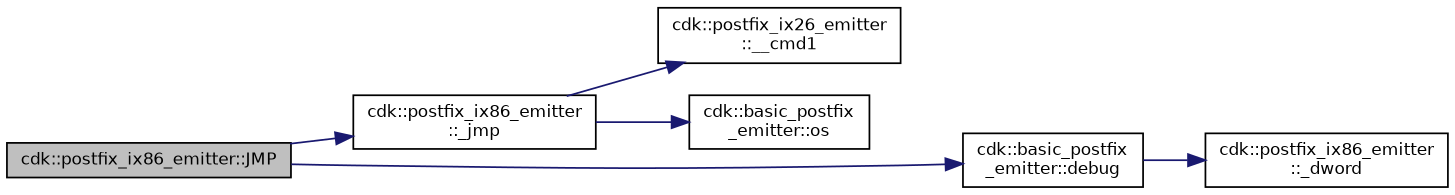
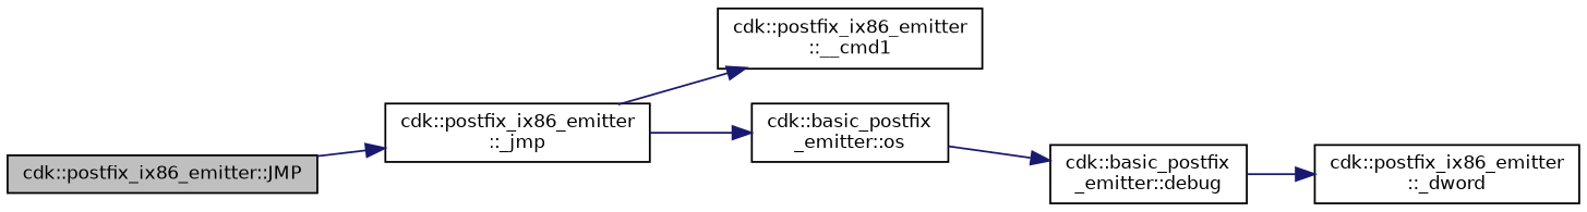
  digraph {
    rankdir=LR
    node [color=black fillcolor=white fontname=Helvetica fontsize=10 shape=record style=filled]
    edge [color=midnightblue fontname=Helvetica fontsize=10 labelfontname=Helvetica labelfontsize=10 style=solid]
    n1 [fillcolor=grey75 fontcolor=black height=0.2 label="cdk::postfix_ix86_emitter::JMP" width=0.4]
    n2 [height=0.2 label="cdk::postfix_ix86_emitter\l::_jmp" width=0.4]
    n3 [height=0.2 label="cdk::basic_postfix\l_emitter::debug" width=0.4]
    n4 [height=0.2 label="cdk::postfix_ix86_emitter\l::_dword" width=0.4]
-   n5 [height=0.2 label="cdk::postfix_ix26_emitter\l::__cmd1" width=0.4]
+   n5 [height=0.2 label="cdk::postfix_ix86_emitter\l::__cmd1" width=0.4]
    n6 [height=0.2 label="cdk::basic_postfix\l_emitter::os" width=0.4]
    n1 -> n2
-   n1 -> n3
+   n6 -> n3
    n2 -> n5
    n2 -> n6
    n3 -> n4
  }
